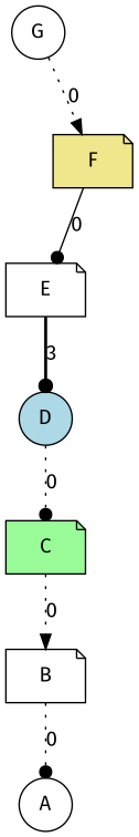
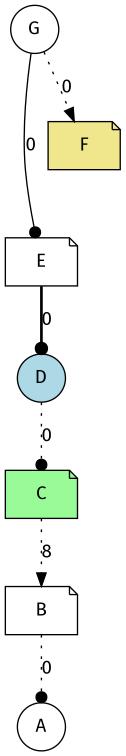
  digraph {
    fontname="Fira Sans"
    node [fillcolor=white fontname="Fira Sans" shape=note style=filled]
    edge [arrowhead=dot fontname="Fira Sans" style=dotted]
    A [shape=circle]
    B
    C [fillcolor=palegreen]
    D [fillcolor=lightblue shape=circle]
    E
    F [fillcolor=khaki]
    G [shape=circle]
    B -> A [label=0]
-   C -> B [arrowhead=normal label=0]
+   C -> B [arrowhead=normal label=8]
    D -> C [label=0]
-   E -> D [label=3 style=bold]
-   F -> E [label=0 style=solid]
+   E -> D [label=0 style=bold]
+   G -> E [label=0 style=solid]
    G -> F [arrowhead=normal label=0]
  }
